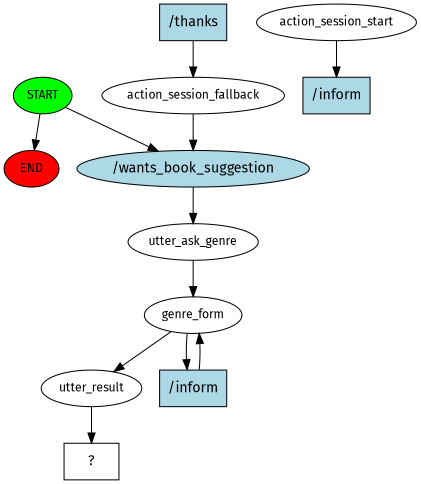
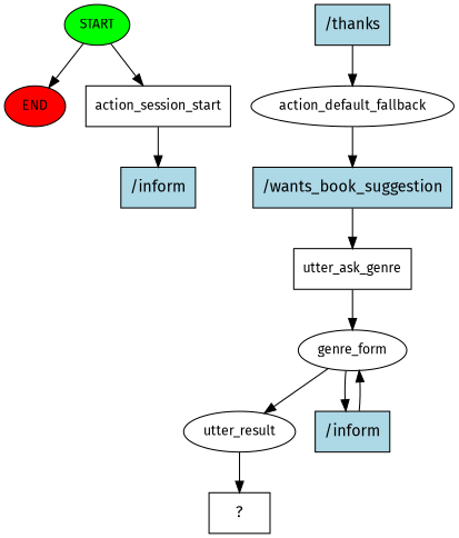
  digraph {
    fontname="Fira Sans"
    node [fontname="Fira Sans" fontsize=12]
    edge [fontname="Fira Sans"]
    n1 [fillcolor=green label=START style=filled]
    n2 [fillcolor=red label=END style=filled]
-   n3 [label=action_session_start]
+   n3 [label=action_session_start shape=box]
    n4 [fillcolor=lightblue label="/inform" shape=rect style=filled fontsize=""]
    n5 [fillcolor=lightblue label="/thanks" shape=rect style=filled fontsize=""]
-   n6 [label=action_session_fallback]
-   n7 [fillcolor=lightblue label="/wants_book_suggestion" shape=ellipse style=filled fontsize=""]
-   n8 [label=utter_ask_genre]
+   n6 [label=action_default_fallback]
+   n7 [fillcolor=lightblue label="/wants_book_suggestion" shape=rect style=filled fontsize=""]
+   n8 [label=utter_ask_genre shape=box]
    n9 [label=genre_form]
    n10 [label=utter_result]
    n11 [fillcolor=lightblue label="/inform" shape=rect style=filled fontsize=""]
    n12 [label="  ?  " shape=rect fontsize=""]
    n1 -> n2
-   n1 -> n7
+   n1 -> n3
    n3 -> n4
    n5 -> n6
    n6 -> n7
    n7 -> n8
    n8 -> n9
    n9 -> n10
    n9 -> n11
    n10 -> n12
    n11 -> n9
  }
